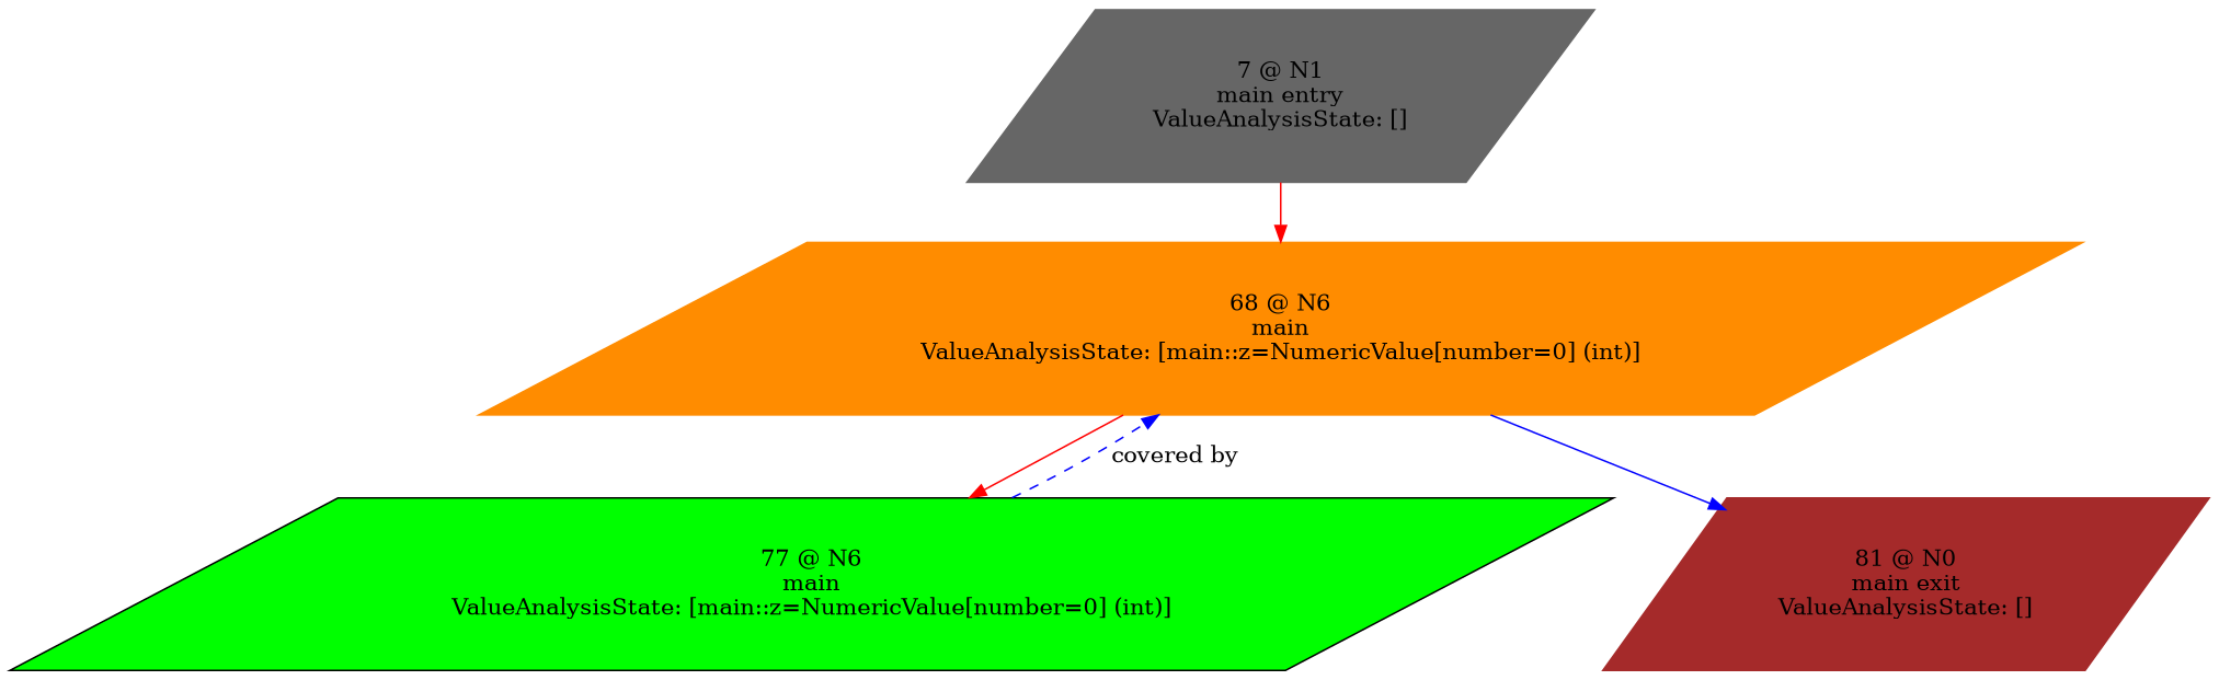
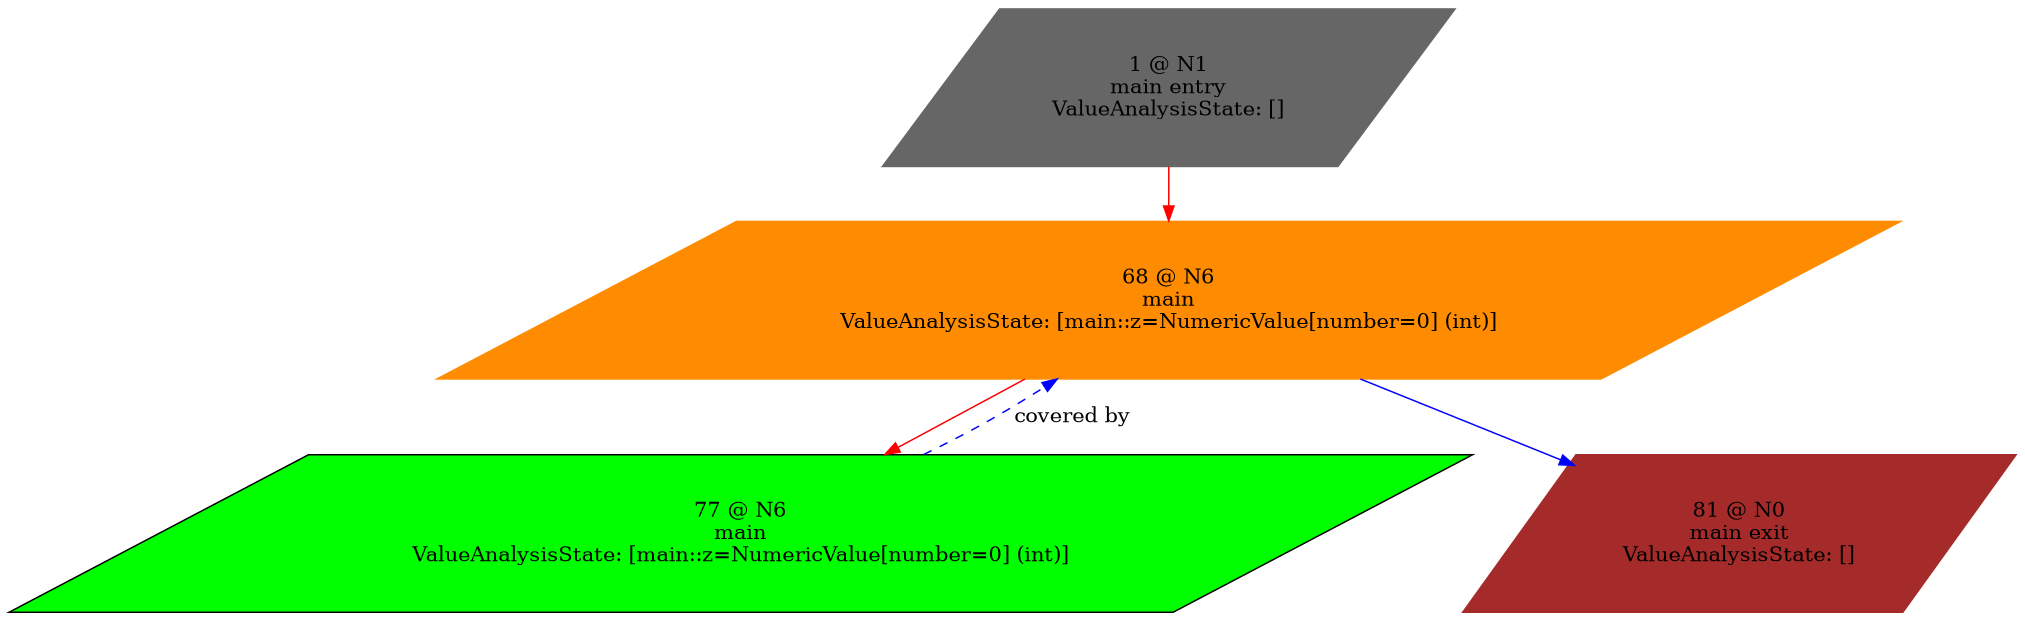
  digraph {
    node [shape=parallelogram style=filled]
    edge [color=red]
-   n1 [color=gray40 label="7 @ N1\nmain entry\nValueAnalysisState: []\n"]
+   n1 [color=gray40 label="1 @ N1\nmain entry\nValueAnalysisState: []\n"]
    n2 [color=darkorange label="68 @ N6\nmain\nValueAnalysisState: [main::z=NumericValue[number=0] (int)]\n"]
    n3 [color=black fillcolor=green label="77 @ N6\nmain\nValueAnalysisState: [main::z=NumericValue[number=0] (int)]\n"]
    n4 [color=brown label="81 @ N0\nmain exit\nValueAnalysisState: []\n"]
    n1 -> n2
    n2 -> n3
    n2 -> n4 [color=blue]
    n3 -> n2 [label="covered by" style=dashed weight=0 color=blue]
  }
